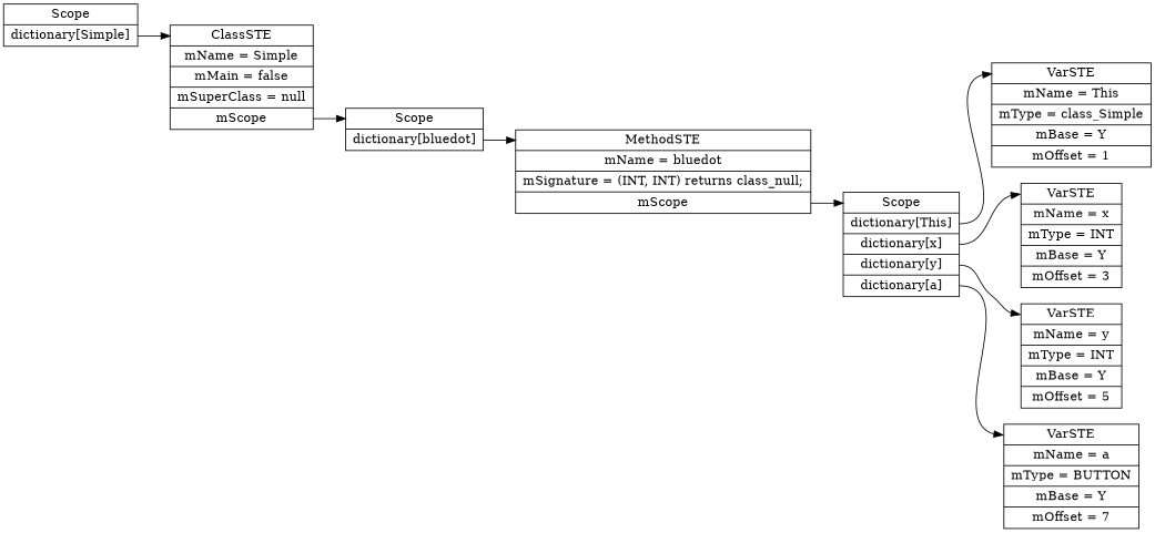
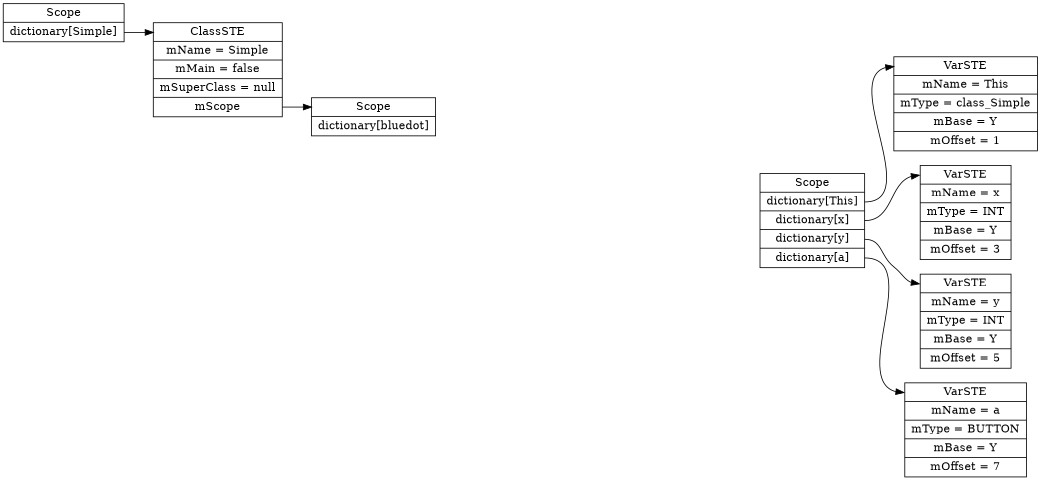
  digraph {
    rankdir=LR
    node [shape=record]
    edge [headport=f0 tailport=f1]
    n1 [label=" <f0> Scope | <f1> dictionary\[Simple\] "]
    n2 [label=" <f0> ClassSTE | <f1> mName = Simple| <f2> mMain = false| <f3> mSuperClass = null| <f4> mScope "]
    n3 [label=" <f0> Scope | <f1> dictionary\[bluedot\] "]
-   n4 [label=" <f0> MethodSTE | <f1> mName = bluedot| <f2> mSignature = (INT, INT) returns class_null;| <f3> mScope "]
    n5 [label=" <f0> Scope | <f1> dictionary\[This\] | <f2> dictionary\[x\] | <f3> dictionary\[y\] | <f4> dictionary\[a\] "]
    n6 [label=" <f0> VarSTE | <f1> mName = This| <f2> mType = class_Simple| <f3> mBase = Y| <f4> mOffset = 1"]
    n7 [label=" <f0> VarSTE | <f1> mName = x| <f2> mType = INT| <f3> mBase = Y| <f4> mOffset = 3"]
    n8 [label=" <f0> VarSTE | <f1> mName = y| <f2> mType = INT| <f3> mBase = Y| <f4> mOffset = 5"]
    n9 [label=" <f0> VarSTE | <f1> mName = a| <f2> mType = BUTTON| <f3> mBase = Y| <f4> mOffset = 7"]
    n1 -> n2
    n2 -> n3 [tailport=f4]
-   n3 -> n4
-   n4 -> n5 [tailport=f3]
    n5 -> n6
    n5 -> n7 [tailport=f2]
    n5 -> n8 [tailport=f3]
    n5 -> n9 [tailport=f4]
  }
